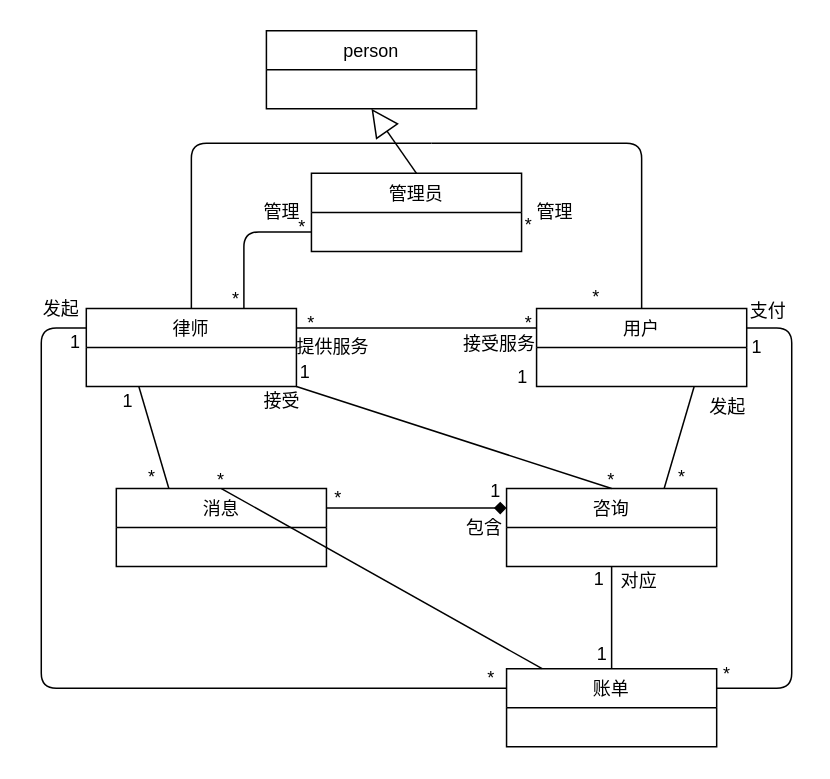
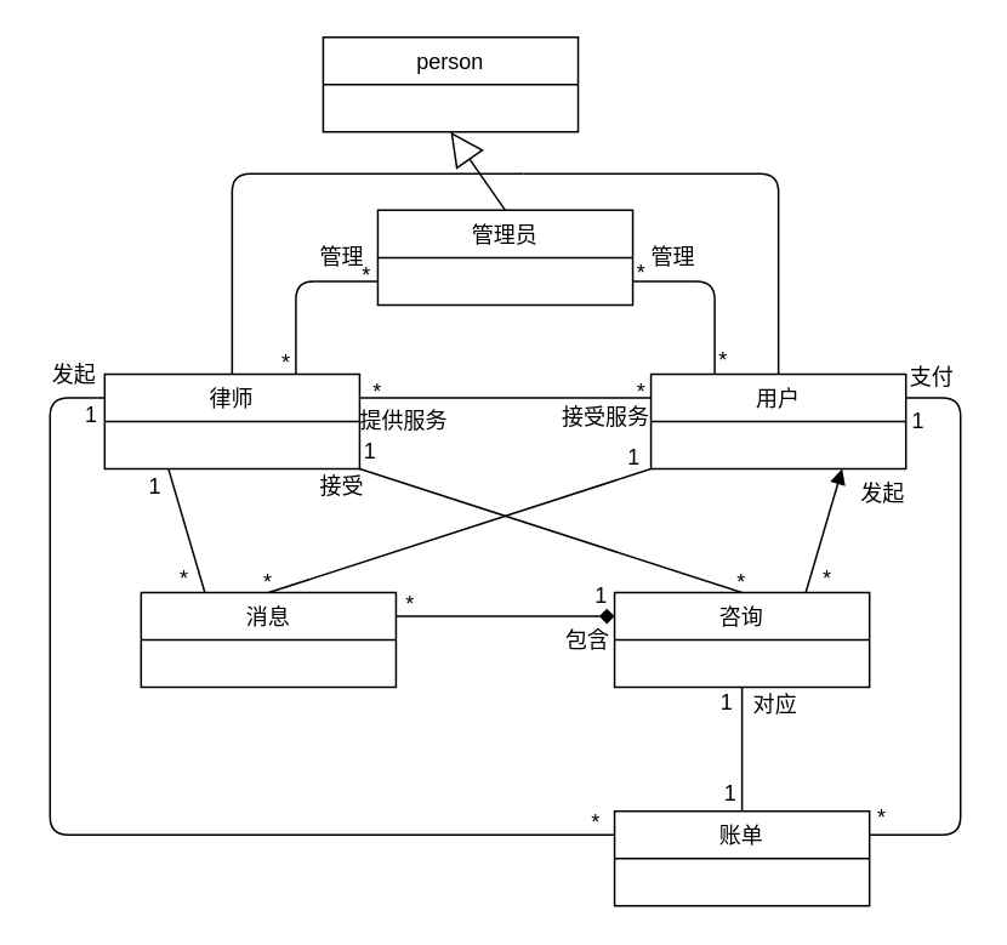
  <mxCell id="0" />
  <mxCell id="1" parent="0" />
  <mxCell id="2" value="person" style="swimlane;fontStyle=0;childLayout=stackLayout;horizontal=1;startSize=26;fillColor=none;horizontalStack=0;resizeParent=1;resizeParentMax=0;resizeLast=0;collapsible=1;marginBottom=0;" vertex="1" parent="1"><mxGeometry x="177" y="20" width="140" height="52" as="geometry" /></mxCell>
  <mxCell id="3" value="律师" style="swimlane;fontStyle=0;childLayout=stackLayout;horizontal=1;startSize=26;fillColor=none;horizontalStack=0;resizeParent=1;resizeParentMax=0;resizeLast=0;collapsible=1;marginBottom=0;" vertex="1" parent="1"><mxGeometry x="57" y="205" width="140" height="52" as="geometry" /></mxCell>
  <mxCell id="4" value="用户" style="swimlane;fontStyle=0;childLayout=stackLayout;horizontal=1;startSize=26;fillColor=none;horizontalStack=0;resizeParent=1;resizeParentMax=0;resizeLast=0;collapsible=1;marginBottom=0;" vertex="1" parent="1"><mxGeometry x="357" y="205" width="140" height="52" as="geometry" /></mxCell>
  <mxCell id="5" value="咨询" style="swimlane;fontStyle=0;childLayout=stackLayout;horizontal=1;startSize=26;fillColor=none;horizontalStack=0;resizeParent=1;resizeParentMax=0;resizeLast=0;collapsible=1;marginBottom=0;" vertex="1" parent="1"><mxGeometry x="337" y="325" width="140" height="52" as="geometry" /></mxCell>
  <mxCell id="6" value="消息" style="swimlane;fontStyle=0;childLayout=stackLayout;horizontal=1;startSize=26;fillColor=none;horizontalStack=0;resizeParent=1;resizeParentMax=0;resizeLast=0;collapsible=1;marginBottom=0;" vertex="1" parent="1"><mxGeometry x="77" y="325" width="140" height="52" as="geometry" /></mxCell>
  <mxCell id="7" value="账单" style="swimlane;fontStyle=0;childLayout=stackLayout;horizontal=1;startSize=26;fillColor=none;horizontalStack=0;resizeParent=1;resizeParentMax=0;resizeLast=0;collapsible=1;marginBottom=0;" vertex="1" parent="1"><mxGeometry x="337" y="445" width="140" height="52" as="geometry" /></mxCell>
  <mxCell id="8" value="管理员" style="swimlane;fontStyle=0;childLayout=stackLayout;horizontal=1;startSize=26;fillColor=none;horizontalStack=0;resizeParent=1;resizeParentMax=0;resizeLast=0;collapsible=1;marginBottom=0;" vertex="1" parent="1"><mxGeometry x="207" y="115" width="140" height="52" as="geometry" /></mxCell>
  <mxCell id="9" value="" style="endArrow=block;endSize=16;endFill=0;html=1;exitX=0.5;exitY=0;exitDx=0;exitDy=0;entryX=0.5;entryY=1;entryDx=0;entryDy=0;" edge="1" parent="1" source="8" target="2"><mxGeometry width="160" relative="1" as="geometry"><mxPoint x="212" y="485" as="sourcePoint" /><mxPoint x="165.31" y="443.5" as="targetPoint" /><Array as="points" /></mxGeometry></mxCell>
  <mxCell id="10" value="" style="endArrow=none;html=1;exitX=0.5;exitY=0;exitDx=0;exitDy=0;" edge="1" parent="1" source="3"><mxGeometry width="50" height="50" relative="1" as="geometry"><mxPoint x="317" y="255" as="sourcePoint" /><mxPoint x="287" y="95" as="targetPoint" /><Array as="points"><mxPoint x="127" y="95" /></Array></mxGeometry></mxCell>
  <mxCell id="11" value="" style="endArrow=none;html=1;exitX=0.5;exitY=0;exitDx=0;exitDy=0;" edge="1" parent="1" source="4"><mxGeometry width="50" height="50" relative="1" as="geometry"><mxPoint x="137" y="215" as="sourcePoint" /><mxPoint x="287" y="95" as="targetPoint" /><Array as="points"><mxPoint x="427" y="95" /></Array></mxGeometry></mxCell>
  <mxCell id="12" value="" style="endArrow=none;html=1;exitX=1;exitY=0.25;exitDx=0;exitDy=0;entryX=0;entryY=0.25;entryDx=0;entryDy=0;" edge="1" parent="1" source="3" target="4"><mxGeometry width="50" height="50" relative="1" as="geometry"><mxPoint x="317" y="255" as="sourcePoint" /><mxPoint x="367" y="205" as="targetPoint" /></mxGeometry></mxCell>
  <mxCell id="13" value="" style="endArrow=none;html=1;exitX=0.5;exitY=0;exitDx=0;exitDy=0;entryX=0.5;entryY=1;entryDx=0;entryDy=0;" edge="1" parent="1" source="7" target="5"><mxGeometry width="50" height="50" relative="1" as="geometry"><mxPoint x="317" y="385" as="sourcePoint" /><mxPoint x="367" y="335" as="targetPoint" /></mxGeometry></mxCell>
  <mxCell id="14" value="" style="endArrow=diamond;html=1;exitX=1;exitY=0.25;exitDx=0;exitDy=0;entryX=0;entryY=0.25;entryDx=0;entryDy=0;" edge="1" parent="1" source="6" target="5"><mxGeometry width="50" height="50" relative="1" as="geometry"><mxPoint x="407" y="455" as="sourcePoint" /><mxPoint x="407" y="387" as="targetPoint" /></mxGeometry></mxCell>
  <mxCell id="15" value="" style="endArrow=none;html=1;entryX=0.25;entryY=1;entryDx=0;entryDy=0;exitX=0.25;exitY=0;exitDx=0;exitDy=0;" edge="1" parent="1" source="6" target="3"><mxGeometry width="50" height="50" relative="1" as="geometry"><mxPoint x="317" y="385" as="sourcePoint" /><mxPoint x="367" y="335" as="targetPoint" /></mxGeometry></mxCell>
- <mxCell id="16" value="" style="endArrow=none;html=1;exitX=0.5;exitY=0;exitDx=0;exitDy=0;" edge="1" parent="1" source="6" target="7"><mxGeometry width="50" height="50" relative="1" as="geometry"><mxPoint x="122" y="335" as="sourcePoint" /><mxPoint x="102" y="267" as="targetPoint" /></mxGeometry></mxCell>
+ <mxCell id="16" value="" style="endArrow=none;html=1;entryX=0;entryY=1;entryDx=0;entryDy=0;exitX=0.5;exitY=0;exitDx=0;exitDy=0;" edge="1" parent="1" source="6" target="4"><mxGeometry width="50" height="50" relative="1" as="geometry"><mxPoint x="122" y="335" as="sourcePoint" /><mxPoint x="102" y="267" as="targetPoint" /></mxGeometry></mxCell>
  <mxCell id="17" value="" style="endArrow=none;html=1;entryX=0.5;entryY=0;entryDx=0;entryDy=0;exitX=1;exitY=1;exitDx=0;exitDy=0;" edge="1" parent="1" source="3" target="5"><mxGeometry width="50" height="50" relative="1" as="geometry"><mxPoint x="157" y="335" as="sourcePoint" /><mxPoint x="437" y="267" as="targetPoint" /></mxGeometry></mxCell>
- <mxCell id="18" value="" style="endArrow=none;html=1;entryX=0.75;entryY=1;entryDx=0;entryDy=0;exitX=0.75;exitY=0;exitDx=0;exitDy=0;" edge="1" parent="1" source="5" target="4"><mxGeometry width="50" height="50" relative="1" as="geometry"><mxPoint x="122" y="335" as="sourcePoint" /><mxPoint x="102" y="267" as="targetPoint" /></mxGeometry></mxCell>
+ <mxCell id="18" value="" style="endArrow=block;html=1;entryX=0.75;entryY=1;entryDx=0;entryDy=0;exitX=0.75;exitY=0;exitDx=0;exitDy=0;" edge="1" parent="1" source="5" target="4"><mxGeometry width="50" height="50" relative="1" as="geometry"><mxPoint x="122" y="335" as="sourcePoint" /><mxPoint x="102" y="267" as="targetPoint" /></mxGeometry></mxCell>
  <mxCell id="19" value="*" style="text;html=1;strokeColor=none;fillColor=none;align=center;verticalAlign=middle;whiteSpace=wrap;rounded=0;" vertex="1" parent="1"><mxGeometry x="147" y="189" width="20" height="20" as="geometry" /></mxCell>
  <mxCell id="20" value="" style="endArrow=none;html=1;exitX=0.75;exitY=0;exitDx=0;exitDy=0;entryX=0;entryY=0.75;entryDx=0;entryDy=0;" edge="1" parent="1" source="3" target="8"><mxGeometry width="50" height="50" relative="1" as="geometry"><mxPoint x="137" y="215" as="sourcePoint" /><mxPoint x="297" y="105" as="targetPoint" /><Array as="points"><mxPoint x="162" y="154" /></Array></mxGeometry></mxCell>
+ <mxCell id="21" value="" style="endArrow=none;html=1;exitX=0.25;exitY=0;exitDx=0;exitDy=0;entryX=1;entryY=0.75;entryDx=0;entryDy=0;" edge="1" parent="1" source="4" target="8"><mxGeometry width="50" height="50" relative="1" as="geometry"><mxPoint x="172" y="215" as="sourcePoint" /><mxPoint x="217" y="164" as="targetPoint" /><Array as="points"><mxPoint x="392" y="154" /></Array></mxGeometry></mxCell>
  <mxCell id="22" value="*" style="text;html=1;strokeColor=none;fillColor=none;align=center;verticalAlign=middle;whiteSpace=wrap;rounded=0;" vertex="1" parent="1"><mxGeometry x="387" y="188" width="20" height="20" as="geometry" /></mxCell>
  <mxCell id="23" value="*" style="text;html=1;strokeColor=none;fillColor=none;align=center;verticalAlign=middle;whiteSpace=wrap;rounded=0;" vertex="1" parent="1"><mxGeometry x="197" y="205" width="20" height="20" as="geometry" /></mxCell>
  <mxCell id="24" value="*" style="text;html=1;strokeColor=none;fillColor=none;align=center;verticalAlign=middle;whiteSpace=wrap;rounded=0;" vertex="1" parent="1"><mxGeometry x="342" y="205" width="20" height="20" as="geometry" /></mxCell>
  <mxCell id="25" value="1" style="text;html=1;strokeColor=none;fillColor=none;align=center;verticalAlign=middle;whiteSpace=wrap;rounded=0;" vertex="1" parent="1"><mxGeometry x="75" y="257" width="20" height="20" as="geometry" /></mxCell>
  <mxCell id="26" value="*" style="text;html=1;strokeColor=none;fillColor=none;align=center;verticalAlign=middle;whiteSpace=wrap;rounded=0;" vertex="1" parent="1"><mxGeometry x="91" y="308" width="20" height="20" as="geometry" /></mxCell>
  <mxCell id="27" value="*" style="text;html=1;strokeColor=none;fillColor=none;align=center;verticalAlign=middle;whiteSpace=wrap;rounded=0;" vertex="1" parent="1"><mxGeometry x="397" y="310" width="20" height="20" as="geometry" /></mxCell>
  <mxCell id="28" value="*" style="text;html=1;strokeColor=none;fillColor=none;align=center;verticalAlign=middle;whiteSpace=wrap;rounded=0;" vertex="1" parent="1"><mxGeometry x="444" y="308" width="20" height="20" as="geometry" /></mxCell>
  <mxCell id="29" value="*" style="text;html=1;strokeColor=none;fillColor=none;align=center;verticalAlign=middle;whiteSpace=wrap;rounded=0;" vertex="1" parent="1"><mxGeometry x="215" y="322" width="20" height="20" as="geometry" /></mxCell>
  <mxCell id="30" value="*" style="text;html=1;strokeColor=none;fillColor=none;align=center;verticalAlign=middle;whiteSpace=wrap;rounded=0;" vertex="1" parent="1"><mxGeometry x="137" y="310" width="20" height="20" as="geometry" /></mxCell>
  <mxCell id="31" value="*" style="text;html=1;strokeColor=none;fillColor=none;align=center;verticalAlign=middle;whiteSpace=wrap;rounded=0;" vertex="1" parent="1"><mxGeometry x="191" y="141" width="20" height="20" as="geometry" /></mxCell>
  <mxCell id="32" value="*" style="text;html=1;strokeColor=none;fillColor=none;align=center;verticalAlign=middle;whiteSpace=wrap;rounded=0;" vertex="1" parent="1"><mxGeometry x="342" y="140" width="20" height="20" as="geometry" /></mxCell>
  <mxCell id="33" value="1" style="text;html=1;strokeColor=none;fillColor=none;align=center;verticalAlign=middle;whiteSpace=wrap;rounded=0;" vertex="1" parent="1"><mxGeometry x="193" y="238" width="20" height="20" as="geometry" /></mxCell>
  <mxCell id="34" value="1" style="text;html=1;strokeColor=none;fillColor=none;align=center;verticalAlign=middle;whiteSpace=wrap;rounded=0;" vertex="1" parent="1"><mxGeometry x="338" y="241" width="20" height="20" as="geometry" /></mxCell>
  <mxCell id="35" value="1" style="text;html=1;strokeColor=none;fillColor=none;align=center;verticalAlign=middle;whiteSpace=wrap;rounded=0;" vertex="1" parent="1"><mxGeometry x="320" y="317" width="20" height="20" as="geometry" /></mxCell>
  <mxCell id="36" value="1" style="text;html=1;strokeColor=none;fillColor=none;align=center;verticalAlign=middle;whiteSpace=wrap;rounded=0;" vertex="1" parent="1"><mxGeometry x="389" y="376" width="20" height="20" as="geometry" /></mxCell>
  <mxCell id="37" value="1" style="text;html=1;strokeColor=none;fillColor=none;align=center;verticalAlign=middle;whiteSpace=wrap;rounded=0;" vertex="1" parent="1"><mxGeometry x="391" y="426" width="20" height="20" as="geometry" /></mxCell>
  <mxCell id="38" value="管理" style="text;html=1;align=center;verticalAlign=middle;resizable=0;points=[];autosize=1;" vertex="1" parent="1"><mxGeometry x="167" y="131" width="40" height="20" as="geometry" /></mxCell>
  <mxCell id="39" value="管理" style="text;html=1;align=center;verticalAlign=middle;resizable=0;points=[];autosize=1;" vertex="1" parent="1"><mxGeometry x="349" y="131" width="40" height="20" as="geometry" /></mxCell>
  <mxCell id="40" value="接受" style="text;html=1;align=center;verticalAlign=middle;resizable=0;points=[];autosize=1;" vertex="1" parent="1"><mxGeometry x="167" y="257" width="40" height="20" as="geometry" /></mxCell>
  <mxCell id="41" value="发起" style="text;html=1;align=center;verticalAlign=middle;resizable=0;points=[];autosize=1;" vertex="1" parent="1"><mxGeometry x="464" y="261" width="40" height="20" as="geometry" /></mxCell>
  <mxCell id="42" value="" style="endArrow=none;html=1;exitX=0;exitY=0.25;exitDx=0;exitDy=0;entryX=0;entryY=0.25;entryDx=0;entryDy=0;" edge="1" parent="1" source="7" target="3"><mxGeometry width="50" height="50" relative="1" as="geometry"><mxPoint x="122" y="335" as="sourcePoint" /><mxPoint x="67" y="255" as="targetPoint" /><Array as="points"><mxPoint x="27" y="458" /><mxPoint x="27" y="218" /></Array></mxGeometry></mxCell>
  <mxCell id="43" value="" style="endArrow=none;html=1;exitX=1;exitY=0.25;exitDx=0;exitDy=0;entryX=1;entryY=0.25;entryDx=0;entryDy=0;" edge="1" parent="1" source="7" target="4"><mxGeometry width="50" height="50" relative="1" as="geometry"><mxPoint x="347" y="468" as="sourcePoint" /><mxPoint x="67" y="228" as="targetPoint" /><Array as="points"><mxPoint x="527" y="458" /><mxPoint x="527" y="218" /></Array></mxGeometry></mxCell>
  <mxCell id="44" value="发起" style="text;html=1;align=center;verticalAlign=middle;resizable=0;points=[];autosize=1;" vertex="1" parent="1"><mxGeometry x="20" y="196" width="40" height="20" as="geometry" /></mxCell>
  <mxCell id="45" value="支付" style="text;html=1;align=center;verticalAlign=middle;resizable=0;points=[];autosize=1;" vertex="1" parent="1"><mxGeometry x="491" y="197" width="40" height="20" as="geometry" /></mxCell>
  <mxCell id="46" value="1" style="text;html=1;strokeColor=none;fillColor=none;align=center;verticalAlign=middle;whiteSpace=wrap;rounded=0;" vertex="1" parent="1"><mxGeometry x="40" y="218" width="20" height="20" as="geometry" /></mxCell>
  <mxCell id="47" value="1" style="text;html=1;strokeColor=none;fillColor=none;align=center;verticalAlign=middle;whiteSpace=wrap;rounded=0;" vertex="1" parent="1"><mxGeometry x="494" y="221" width="20" height="20" as="geometry" /></mxCell>
  <mxCell id="48" value="*" style="text;html=1;strokeColor=none;fillColor=none;align=center;verticalAlign=middle;whiteSpace=wrap;rounded=0;" vertex="1" parent="1"><mxGeometry x="474" y="439" width="20" height="20" as="geometry" /></mxCell>
  <mxCell id="49" value="*" style="text;html=1;strokeColor=none;fillColor=none;align=center;verticalAlign=middle;whiteSpace=wrap;rounded=0;" vertex="1" parent="1"><mxGeometry x="317" y="442" width="20" height="20" as="geometry" /></mxCell>
  <mxCell id="50" value="包含" style="text;html=1;align=center;verticalAlign=middle;resizable=0;points=[];autosize=1;" vertex="1" parent="1"><mxGeometry x="302" y="342" width="40" height="20" as="geometry" /></mxCell>
  <mxCell id="51" value="提供服务" style="text;html=1;align=center;verticalAlign=middle;resizable=0;points=[];autosize=1;" vertex="1" parent="1"><mxGeometry x="191" y="221" width="60" height="20" as="geometry" /></mxCell>
  <mxCell id="52" value="接受服务" style="text;html=1;align=center;verticalAlign=middle;resizable=0;points=[];autosize=1;" vertex="1" parent="1"><mxGeometry x="302" y="219" width="60" height="20" as="geometry" /></mxCell>
  <mxCell id="53" value="对应" style="text;html=1;align=center;verticalAlign=middle;resizable=0;points=[];autosize=1;" vertex="1" parent="1"><mxGeometry x="405" y="377" width="40" height="20" as="geometry" /></mxCell>
